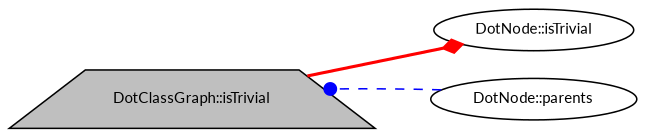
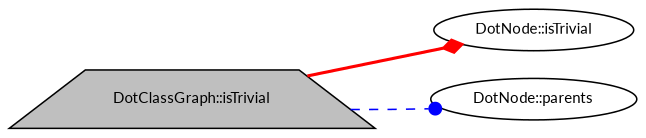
  digraph {
    fontname=Lato
    rankdir=LR
    node [color=black fillcolor=white fontname=Lato fontsize=10 shape=ellipse style=filled]
    edge [fontname=Lato fontsize=10 labelfontname=Helvetica labelfontsize=10]
    n1 [fillcolor=grey75 fontcolor=black height=0.2 label="DotClassGraph::isTrivial" shape=trapezium width=0.4]
    n2 [height=0.2 label="DotNode::isTrivial" width=0.4]
    n3 [height=0.2 label="DotNode::parents" width=0.4]
    n1 -> n2 [arrowhead=diamond color=red style=bold]
-   n3 -> n1 [arrowhead=dot color=blue style=dashed]
+   n1 -> n3 [arrowhead=dot color=blue style=dashed]
  }
